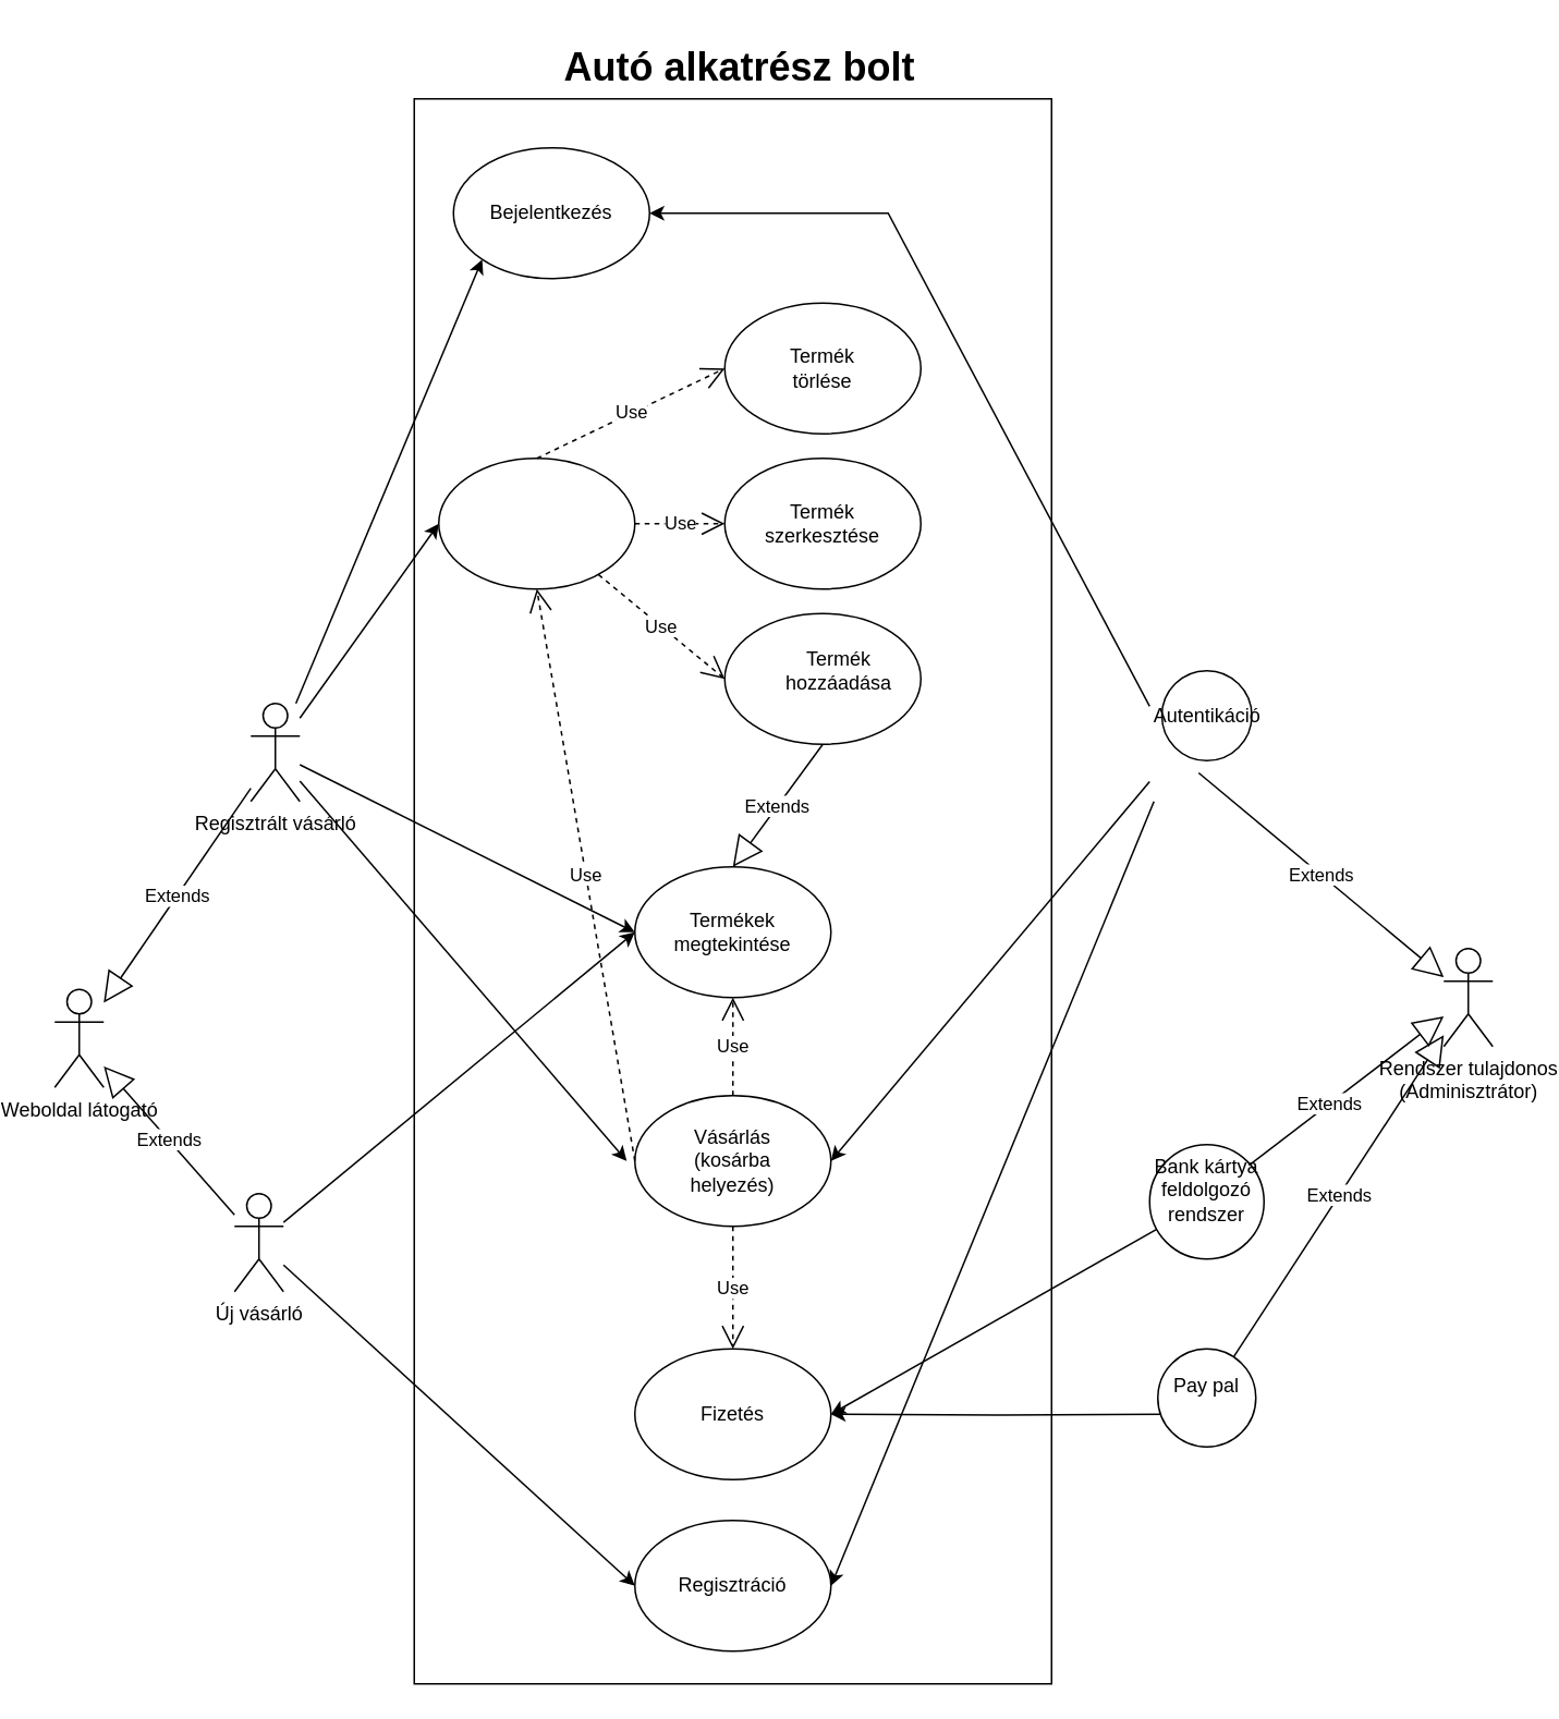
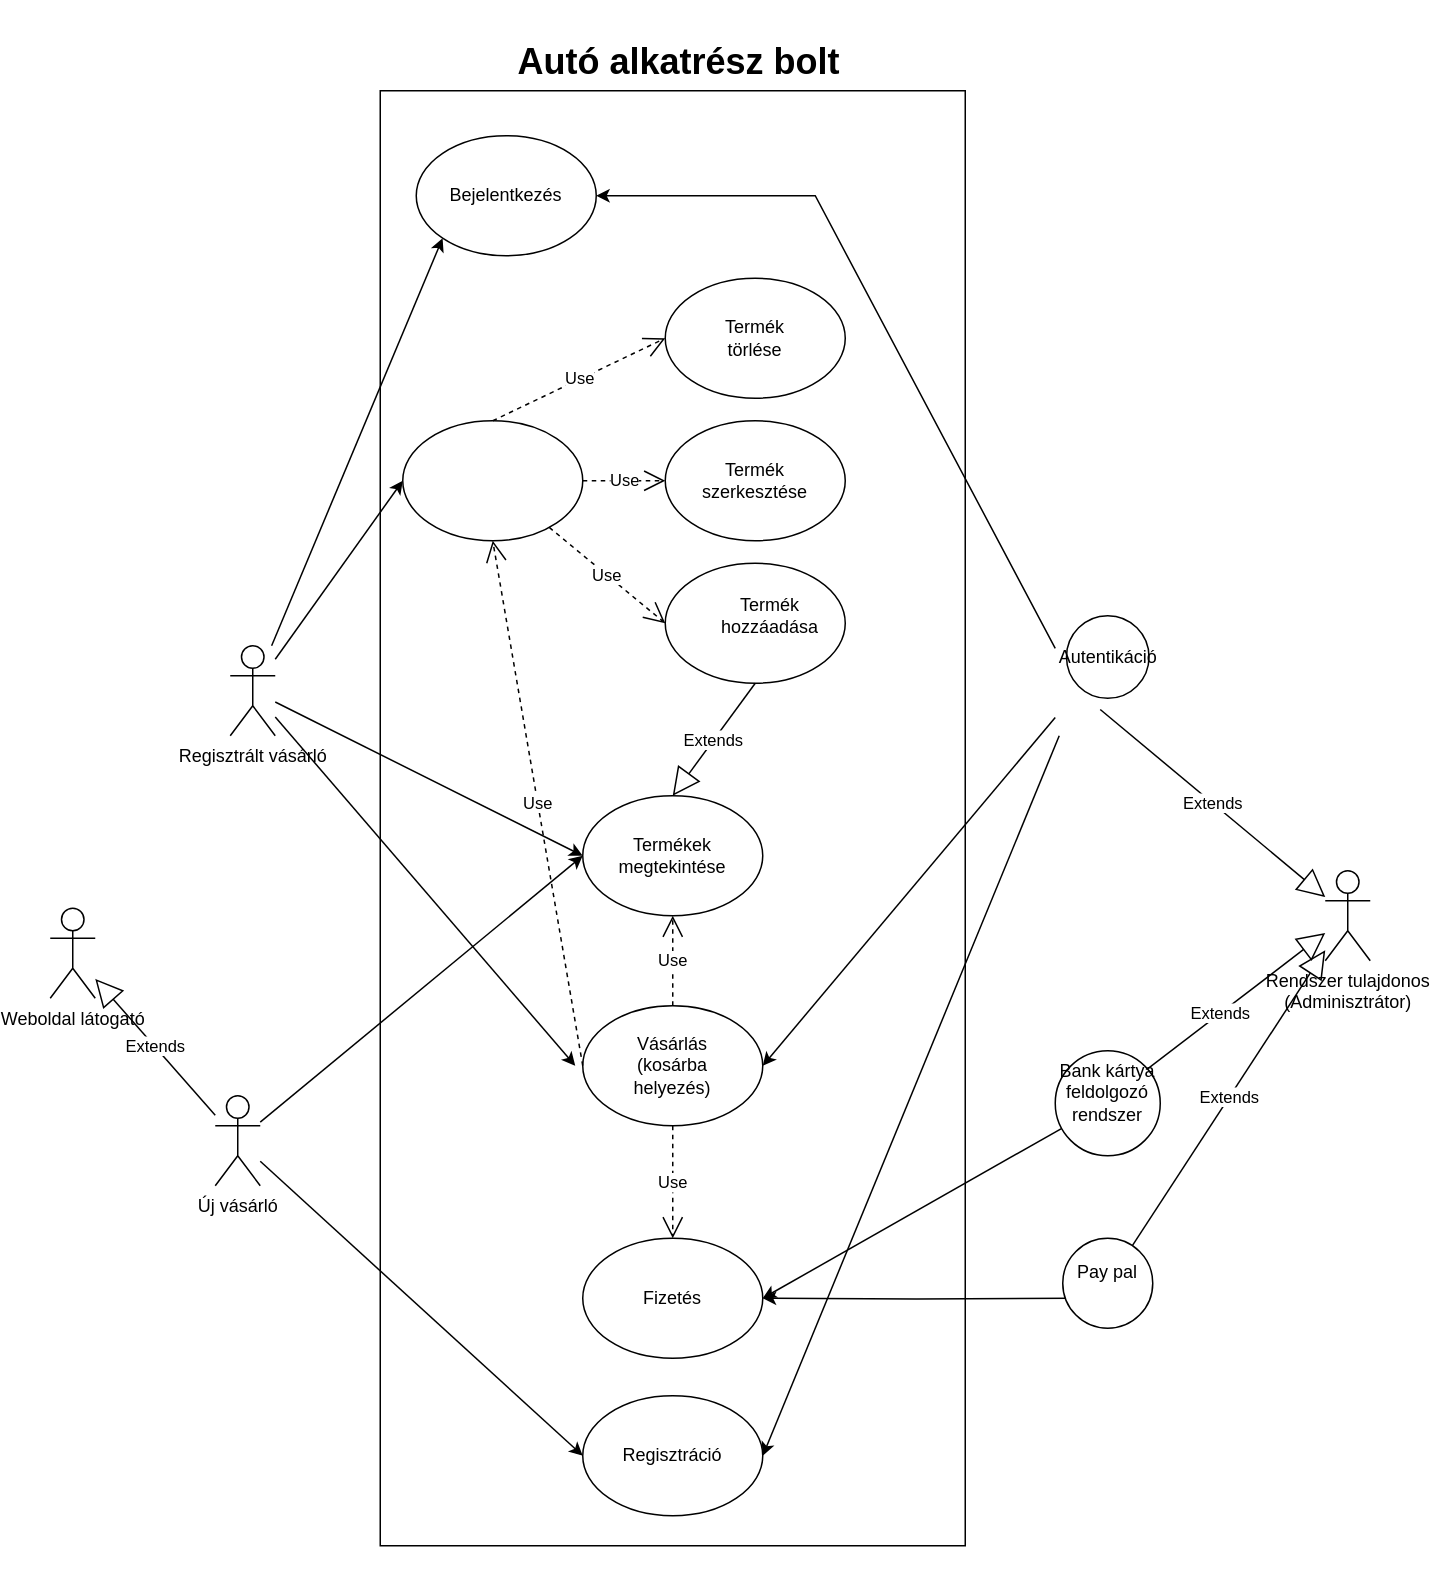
  <mxCell id="0" />
  <mxCell id="1" parent="0" />
  <mxCell id="2" value="" style="rounded=0;whiteSpace=wrap;html=1;" parent="1" vertex="1"><mxGeometry x="240" y="60" width="390" height="970" as="geometry" /></mxCell>
  <mxCell id="3" value="Weboldal látogató" style="shape=umlActor;verticalLabelPosition=bottom;verticalAlign=top;html=1;outlineConnect=0;" parent="1" vertex="1"><mxGeometry x="20" y="605" width="30" height="60" as="geometry" /></mxCell>
  <mxCell id="4" value="" style="ellipse;whiteSpace=wrap;html=1;" parent="1" vertex="1"><mxGeometry x="375" y="530" width="120" height="80" as="geometry" /></mxCell>
  <mxCell id="5" value="Termékek megtekintése" style="text;html=1;align=center;verticalAlign=middle;whiteSpace=wrap;rounded=0;" parent="1" vertex="1"><mxGeometry x="405" y="555" width="60" height="30" as="geometry" /></mxCell>
  <mxCell id="6" value="&lt;h1 style=&quot;margin-top: 0px;&quot;&gt;Autó alkatrész bolt&lt;/h1&gt;" style="text;html=1;whiteSpace=wrap;overflow=hidden;rounded=0;" parent="1" vertex="1"><mxGeometry x="330" y="20" width="230" height="50" as="geometry" /></mxCell>
  <mxCell id="7" style="rounded=0;orthogonalLoop=1;jettySize=auto;html=1;entryX=0;entryY=0.5;entryDx=0;entryDy=0;" parent="1" source="9" target="19" edge="1"><mxGeometry relative="1" as="geometry" /></mxCell>
  <mxCell id="8" style="rounded=0;orthogonalLoop=1;jettySize=auto;html=1;entryX=0;entryY=0.5;entryDx=0;entryDy=0;" parent="1" source="9" target="4" edge="1"><mxGeometry relative="1" as="geometry" /></mxCell>
  <mxCell id="9" value="Új vásárló" style="shape=umlActor;verticalLabelPosition=bottom;verticalAlign=top;html=1;outlineConnect=0;" parent="1" vertex="1"><mxGeometry x="130" y="730" width="30" height="60" as="geometry" /></mxCell>
  <mxCell id="10" style="rounded=0;orthogonalLoop=1;jettySize=auto;html=1;" parent="1" source="14" edge="1"><mxGeometry relative="1" as="geometry"><mxPoint x="370" y="710" as="targetPoint" /></mxGeometry></mxCell>
  <mxCell id="11" style="rounded=0;orthogonalLoop=1;jettySize=auto;html=1;entryX=0;entryY=0.5;entryDx=0;entryDy=0;" parent="1" source="14" target="25" edge="1"><mxGeometry relative="1" as="geometry" /></mxCell>
  <mxCell id="12" style="rounded=0;orthogonalLoop=1;jettySize=auto;html=1;entryX=0;entryY=0.5;entryDx=0;entryDy=0;" parent="1" source="14" target="4" edge="1"><mxGeometry relative="1" as="geometry" /></mxCell>
  <mxCell id="13" style="rounded=0;orthogonalLoop=1;jettySize=auto;html=1;entryX=0;entryY=1;entryDx=0;entryDy=0;" parent="1" source="14" target="40" edge="1"><mxGeometry relative="1" as="geometry" /></mxCell>
  <mxCell id="14" value="Regisztrált vásárló" style="shape=umlActor;verticalLabelPosition=bottom;verticalAlign=top;html=1;outlineConnect=0;" parent="1" vertex="1"><mxGeometry x="140" y="430" width="30" height="60" as="geometry" /></mxCell>
  <mxCell id="15" value="" style="ellipse;whiteSpace=wrap;html=1;" parent="1" vertex="1"><mxGeometry x="375" y="670" width="120" height="80" as="geometry" /></mxCell>
  <mxCell id="16" value="Vásárlás&lt;div&gt;(kosárba helyezés)&lt;/div&gt;" style="text;html=1;align=center;verticalAlign=middle;whiteSpace=wrap;rounded=0;" parent="1" vertex="1"><mxGeometry x="405" y="695" width="60" height="30" as="geometry" /></mxCell>
  <mxCell id="17" value="" style="ellipse;whiteSpace=wrap;html=1;" parent="1" vertex="1"><mxGeometry x="375" y="825" width="120" height="80" as="geometry" /></mxCell>
  <mxCell id="18" value="Fizetés" style="text;html=1;align=center;verticalAlign=middle;whiteSpace=wrap;rounded=0;" parent="1" vertex="1"><mxGeometry x="405" y="850" width="60" height="30" as="geometry" /></mxCell>
  <mxCell id="19" value="" style="ellipse;whiteSpace=wrap;html=1;" parent="1" vertex="1"><mxGeometry x="375" y="930" width="120" height="80" as="geometry" /></mxCell>
  <mxCell id="20" value="Regisztráció" style="text;html=1;align=center;verticalAlign=middle;whiteSpace=wrap;rounded=0;" parent="1" vertex="1"><mxGeometry x="405" y="955" width="60" height="30" as="geometry" /></mxCell>
  <mxCell id="21" value="Extends" style="endArrow=block;endSize=16;endFill=0;html=1;rounded=0;" parent="1" source="9" target="3" edge="1"><mxGeometry width="160" relative="1" as="geometry"><mxPoint x="-5" y="749" as="sourcePoint" /><mxPoint x="155" y="749" as="targetPoint" /></mxGeometry></mxCell>
- <mxCell id="22" value="Extends" style="endArrow=block;endSize=16;endFill=0;html=1;rounded=0;" parent="1" source="14" target="3" edge="1"><mxGeometry width="160" relative="1" as="geometry"><mxPoint x="-10" y="485" as="sourcePoint" /><mxPoint x="150" y="485" as="targetPoint" /></mxGeometry></mxCell>
  <mxCell id="23" value="Use" style="endArrow=open;endSize=12;dashed=1;html=1;rounded=0;exitX=0.5;exitY=1;exitDx=0;exitDy=0;entryX=0.5;entryY=0;entryDx=0;entryDy=0;" parent="1" source="15" target="17" edge="1"><mxGeometry width="160" relative="1" as="geometry"><mxPoint x="355" y="780" as="sourcePoint" /><mxPoint x="515" y="780" as="targetPoint" /></mxGeometry></mxCell>
  <mxCell id="24" value="Use" style="endArrow=open;endSize=12;dashed=1;html=1;rounded=0;exitX=0.5;exitY=0;exitDx=0;exitDy=0;entryX=0.5;entryY=1;entryDx=0;entryDy=0;" parent="1" source="15" target="4" edge="1"><mxGeometry width="160" relative="1" as="geometry"><mxPoint x="400" y="640" as="sourcePoint" /><mxPoint x="560" y="640" as="targetPoint" /></mxGeometry></mxCell>
  <mxCell id="25" value="" style="ellipse;whiteSpace=wrap;html=1;" parent="1" vertex="1"><mxGeometry x="255" y="280" width="120" height="80" as="geometry" /></mxCell>
  <mxCell id="26" value="" style="ellipse;whiteSpace=wrap;html=1;" parent="1" vertex="1"><mxGeometry x="430" y="375" width="120" height="80" as="geometry" /></mxCell>
  <mxCell id="27" value="Termék hozzáadása" style="text;html=1;align=center;verticalAlign=middle;whiteSpace=wrap;rounded=0;" parent="1" vertex="1"><mxGeometry x="470" y="395" width="60" height="30" as="geometry" /></mxCell>
  <mxCell id="28" value="" style="ellipse;whiteSpace=wrap;html=1;" parent="1" vertex="1"><mxGeometry x="430" y="280" width="120" height="80" as="geometry" /></mxCell>
  <mxCell id="29" value="Termék szerkesztése" style="text;html=1;align=center;verticalAlign=middle;whiteSpace=wrap;rounded=0;" parent="1" vertex="1"><mxGeometry x="460" y="305" width="60" height="30" as="geometry" /></mxCell>
  <mxCell id="30" value="" style="ellipse;whiteSpace=wrap;html=1;" parent="1" vertex="1"><mxGeometry x="430" y="185" width="120" height="80" as="geometry" /></mxCell>
  <mxCell id="31" value="Termék törlése" style="text;html=1;align=center;verticalAlign=middle;whiteSpace=wrap;rounded=0;" parent="1" vertex="1"><mxGeometry x="460" y="210" width="60" height="30" as="geometry" /></mxCell>
  <mxCell id="32" value="Extends" style="endArrow=block;endSize=16;endFill=0;html=1;rounded=0;exitX=0.5;exitY=1;exitDx=0;exitDy=0;entryX=0.5;entryY=0;entryDx=0;entryDy=0;" parent="1" source="26" target="4" edge="1"><mxGeometry width="160" relative="1" as="geometry"><mxPoint x="260" y="410" as="sourcePoint" /><mxPoint x="420" y="410" as="targetPoint" /></mxGeometry></mxCell>
  <mxCell id="33" value="Use" style="endArrow=open;endSize=12;dashed=1;html=1;rounded=0;entryX=0;entryY=0.5;entryDx=0;entryDy=0;" parent="1" source="25" target="26" edge="1"><mxGeometry width="160" relative="1" as="geometry"><mxPoint x="240" y="390" as="sourcePoint" /><mxPoint x="400" y="390" as="targetPoint" /></mxGeometry></mxCell>
  <mxCell id="34" value="Use" style="endArrow=open;endSize=12;dashed=1;html=1;rounded=0;exitX=1;exitY=0.5;exitDx=0;exitDy=0;entryX=0;entryY=0.5;entryDx=0;entryDy=0;" parent="1" source="25" target="28" edge="1"><mxGeometry width="160" relative="1" as="geometry"><mxPoint x="245" y="229.5" as="sourcePoint" /><mxPoint x="405" y="229.5" as="targetPoint" /></mxGeometry></mxCell>
  <mxCell id="35" value="Use" style="endArrow=open;endSize=12;dashed=1;html=1;rounded=0;exitX=0.5;exitY=0;exitDx=0;exitDy=0;entryX=0;entryY=0.5;entryDx=0;entryDy=0;" parent="1" source="25" target="30" edge="1"><mxGeometry width="160" relative="1" as="geometry"><mxPoint x="255" y="200" as="sourcePoint" /><mxPoint x="415" y="200" as="targetPoint" /></mxGeometry></mxCell>
  <mxCell id="36" value="Use" style="endArrow=open;endSize=12;dashed=1;html=1;rounded=0;entryX=0.5;entryY=1;entryDx=0;entryDy=0;exitX=0;exitY=0.5;exitDx=0;exitDy=0;" parent="1" source="15" target="25" edge="1"><mxGeometry width="160" relative="1" as="geometry"><mxPoint x="255" y="650" as="sourcePoint" /><mxPoint x="415" y="650" as="targetPoint" /></mxGeometry></mxCell>
  <mxCell id="37" style="rounded=0;orthogonalLoop=1;jettySize=auto;html=1;entryX=1;entryY=0.5;entryDx=0;entryDy=0;" parent="1" target="19" edge="1"><mxGeometry relative="1" as="geometry"><mxPoint x="692.647" y="490" as="sourcePoint" /></mxGeometry></mxCell>
  <mxCell id="38" style="rounded=0;orthogonalLoop=1;jettySize=auto;html=1;entryX=1;entryY=0.5;entryDx=0;entryDy=0;" parent="1" target="40" edge="1"><mxGeometry relative="1" as="geometry"><Array as="points"><mxPoint x="530" y="130" /></Array><mxPoint x="690" y="431.714" as="sourcePoint" /></mxGeometry></mxCell>
  <mxCell id="39" style="rounded=0;orthogonalLoop=1;jettySize=auto;html=1;entryX=1;entryY=0.5;entryDx=0;entryDy=0;" parent="1" target="15" edge="1"><mxGeometry relative="1" as="geometry"><mxPoint x="690" y="477.857" as="sourcePoint" /></mxGeometry></mxCell>
  <mxCell id="40" value="" style="ellipse;whiteSpace=wrap;html=1;" parent="1" vertex="1"><mxGeometry x="264" y="90" width="120" height="80" as="geometry" /></mxCell>
  <mxCell id="41" value="Bejelentkezés" style="text;html=1;align=center;verticalAlign=middle;whiteSpace=wrap;rounded=0;" parent="1" vertex="1"><mxGeometry x="294" y="115" width="60" height="30" as="geometry" /></mxCell>
  <mxCell id="42" style="rounded=0;orthogonalLoop=1;jettySize=auto;html=1;entryX=1;entryY=0.5;entryDx=0;entryDy=0;" parent="1" target="17" edge="1"><mxGeometry relative="1" as="geometry"><mxPoint x="700" y="748.523" as="sourcePoint" /></mxGeometry></mxCell>
  <mxCell id="43" style="edgeStyle=orthogonalEdgeStyle;rounded=0;orthogonalLoop=1;jettySize=auto;html=1;entryX=1;entryY=0.5;entryDx=0;entryDy=0;" parent="1" target="17" edge="1"><mxGeometry relative="1" as="geometry"><mxPoint x="700" y="865" as="sourcePoint" /></mxGeometry></mxCell>
  <mxCell id="44" value="Rendszer tulajdonos&lt;div&gt;(Adminisztrátor)&lt;/div&gt;" style="shape=umlActor;verticalLabelPosition=bottom;verticalAlign=top;html=1;" parent="1" vertex="1"><mxGeometry x="870" y="580" width="30" height="60" as="geometry" /></mxCell>
  <mxCell id="45" value="Extends" style="endArrow=block;endSize=16;endFill=0;html=1;rounded=0;" parent="1" target="44" edge="1"><mxGeometry width="160" relative="1" as="geometry"><mxPoint x="720" y="472.5" as="sourcePoint" /><mxPoint x="820" y="610" as="targetPoint" /></mxGeometry></mxCell>
  <mxCell id="46" value="Extends" style="endArrow=block;endSize=16;endFill=0;html=1;rounded=0;" parent="1" target="44" edge="1"><mxGeometry width="160" relative="1" as="geometry"><mxPoint x="730" y="728.529" as="sourcePoint" /><mxPoint x="820" y="650" as="targetPoint" /></mxGeometry></mxCell>
  <mxCell id="47" value="Extends" style="endArrow=block;endSize=16;endFill=0;html=1;rounded=0;" parent="1" source="51" target="44" edge="1"><mxGeometry width="160" relative="1" as="geometry"><mxPoint x="730" y="842.5" as="sourcePoint" /><mxPoint x="950" y="835" as="targetPoint" /></mxGeometry></mxCell>
  <mxCell id="48" value="Bank kártya feldolgozó rendszer&lt;div&gt;&lt;br&gt;&lt;/div&gt;" style="ellipse;whiteSpace=wrap;html=1;aspect=fixed;" vertex="1" parent="1"><mxGeometry x="690" y="700" width="70" height="70" as="geometry" /></mxCell>
  <mxCell id="49" value="&lt;span style=&quot;text-wrap-mode: nowrap;&quot;&gt;Autentikáció&lt;/span&gt;" style="ellipse;whiteSpace=wrap;html=1;aspect=fixed;" vertex="1" parent="1"><mxGeometry x="697.5" y="410" width="55" height="55" as="geometry" /></mxCell>
  <mxCell id="50" value="" style="endArrow=block;endSize=16;endFill=0;html=1;rounded=0;" edge="1" parent="1" target="51"><mxGeometry width="160" relative="1" as="geometry"><mxPoint x="730" y="842.5" as="sourcePoint" /><mxPoint x="870" y="633" as="targetPoint" /></mxGeometry></mxCell>
  <mxCell id="51" value="Pay pal&lt;div&gt;&lt;br&gt;&lt;/div&gt;" style="ellipse;whiteSpace=wrap;html=1;aspect=fixed;" vertex="1" parent="1"><mxGeometry x="695" y="825" width="60" height="60" as="geometry" /></mxCell>
